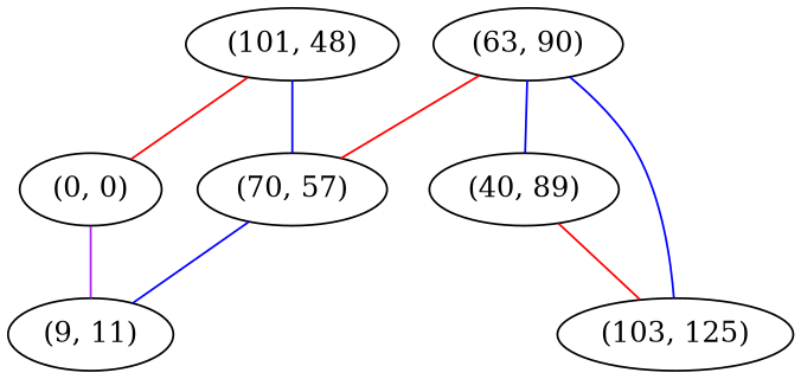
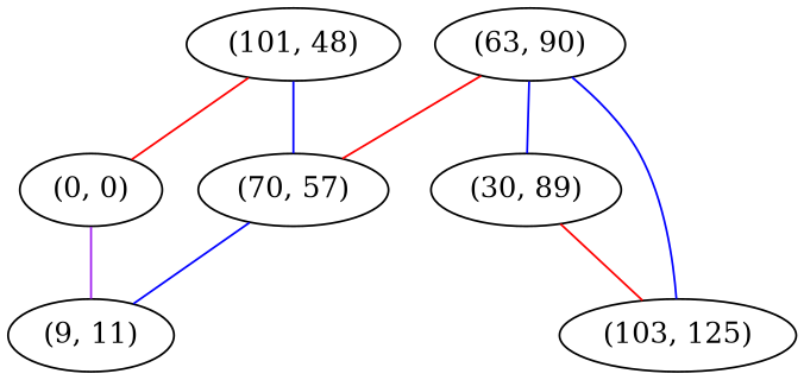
  graph {
    edge [color=blue weight=3]
    "(0, 0)"
    "(9, 11)"
    "(101, 48)"
    "(70, 57)"
    n5 [label="(63, 90)"]
-   "(30, 89)" [label="(40, 89)"]
+   "(30, 89)"
    "(103, 125)"
    "(0, 0)" -- "(9, 11)" [color=purple weight=4]
    "(101, 48)" -- "(0, 0)" [color=red weight=1]
    "(101, 48)" -- "(70, 57)"
    "(70, 57)" -- "(9, 11)"
    n5 -- "(70, 57)" [color=red weight=1]
    n5 -- "(30, 89)"
    n5 -- "(103, 125)"
    "(30, 89)" -- "(103, 125)" [color=red weight=1]
  }
